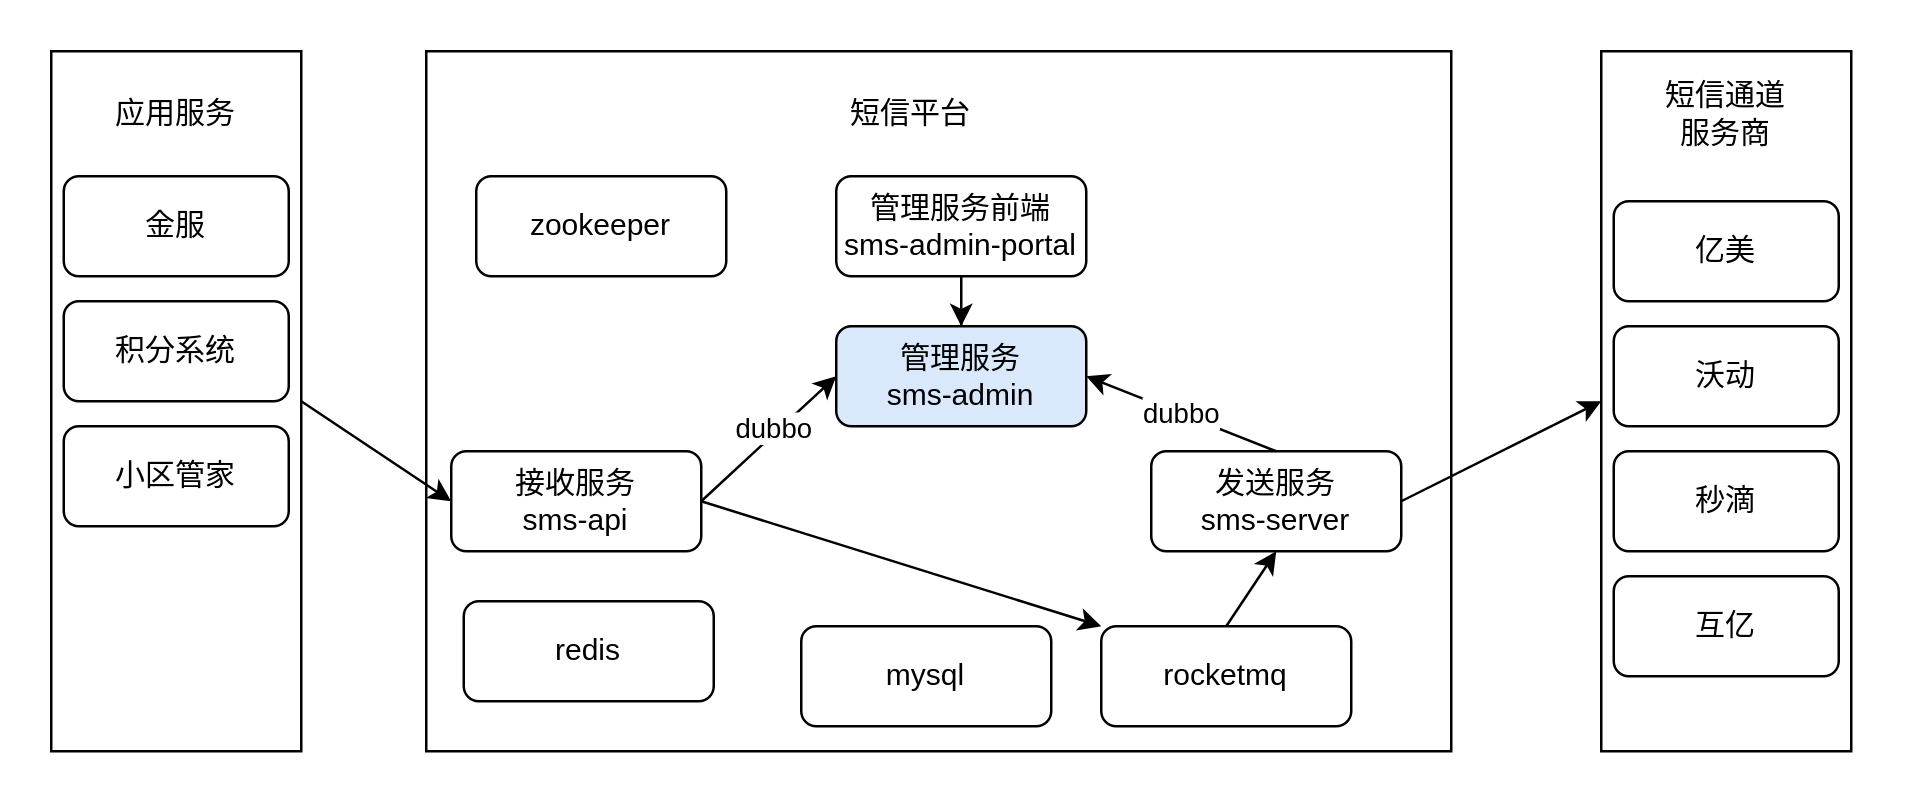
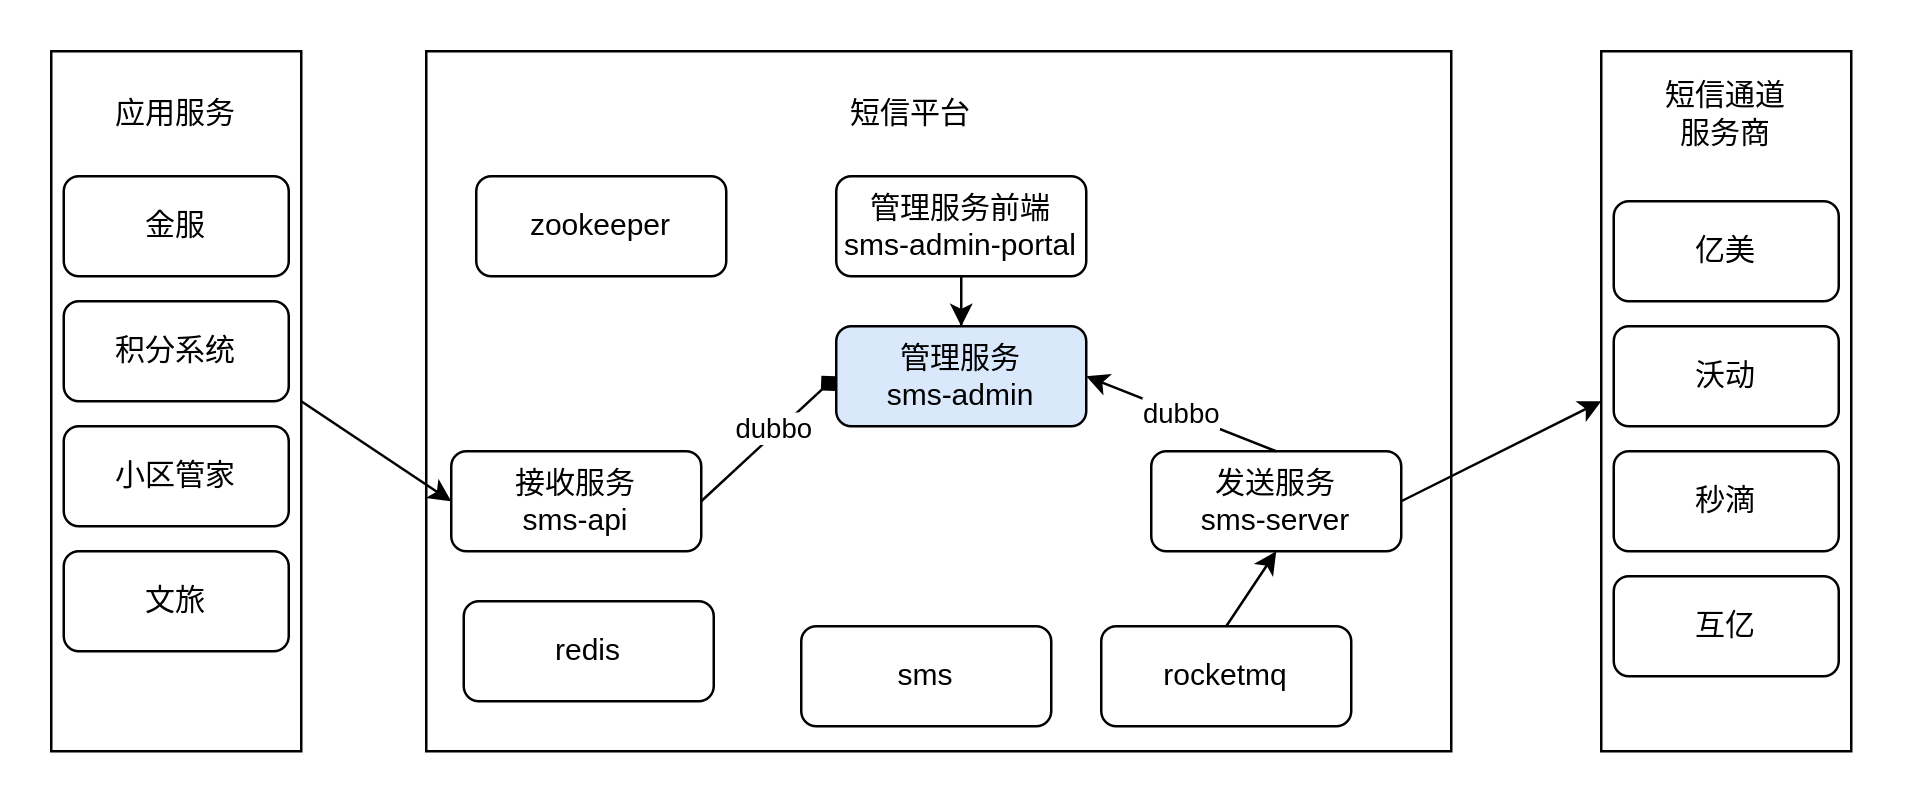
  <mxCell id="0" />
  <mxCell id="1" parent="0" />
  <mxCell id="2" value="&lt;div style=&quot;&quot;&gt;&lt;br&gt;&lt;/div&gt;" style="rounded=0;whiteSpace=wrap;html=1;align=center;" vertex="1" parent="1"><mxGeometry x="20" y="20" width="100" height="280" as="geometry" /></mxCell>
  <mxCell id="3" value="" style="rounded=0;whiteSpace=wrap;html=1;" vertex="1" parent="1"><mxGeometry x="170" y="20" width="410" height="280" as="geometry" /></mxCell>
  <mxCell id="4" value="应用服务" style="text;html=1;strokeColor=none;fillColor=none;align=center;verticalAlign=middle;whiteSpace=wrap;rounded=0;" vertex="1" parent="1"><mxGeometry x="40" y="30" width="60" height="30" as="geometry" /></mxCell>
  <mxCell id="5" value="短信平台" style="text;html=1;strokeColor=none;fillColor=none;align=center;verticalAlign=middle;whiteSpace=wrap;rounded=0;" vertex="1" parent="1"><mxGeometry x="334" y="30" width="60" height="30" as="geometry" /></mxCell>
  <mxCell id="6" value="&lt;div style=&quot;&quot;&gt;&lt;br&gt;&lt;/div&gt;" style="rounded=0;whiteSpace=wrap;html=1;align=center;" vertex="1" parent="1"><mxGeometry x="640" y="20" width="100" height="280" as="geometry" /></mxCell>
  <mxCell id="7" value="短信通道服务商" style="text;html=1;strokeColor=none;fillColor=none;align=center;verticalAlign=middle;whiteSpace=wrap;rounded=0;" vertex="1" parent="1"><mxGeometry x="660" y="30" width="60" height="30" as="geometry" /></mxCell>
  <mxCell id="8" value="金服" style="rounded=1;whiteSpace=wrap;html=1;" vertex="1" parent="1"><mxGeometry x="25" y="70" width="90" height="40" as="geometry" /></mxCell>
  <mxCell id="9" value="积分系统" style="rounded=1;whiteSpace=wrap;html=1;" vertex="1" parent="1"><mxGeometry x="25" y="120" width="90" height="40" as="geometry" /></mxCell>
  <mxCell id="10" value="小区管家" style="rounded=1;whiteSpace=wrap;html=1;" vertex="1" parent="1"><mxGeometry x="25" y="170" width="90" height="40" as="geometry" /></mxCell>
+ <mxCell id="11" value="文旅" style="rounded=1;whiteSpace=wrap;html=1;" vertex="1" parent="1"><mxGeometry x="25" y="220" width="90" height="40" as="geometry" /></mxCell>
  <mxCell id="12" value="接收服务&lt;br&gt;sms-api" style="rounded=1;whiteSpace=wrap;html=1;" vertex="1" parent="1"><mxGeometry x="180" y="180" width="100" height="40" as="geometry" /></mxCell>
  <mxCell id="13" value="发送服务&lt;br&gt;sms-server" style="rounded=1;whiteSpace=wrap;html=1;" vertex="1" parent="1"><mxGeometry x="460" y="180" width="100" height="40" as="geometry" /></mxCell>
  <mxCell id="14" value="管理服务&lt;br&gt;sms-admin" style="rounded=1;whiteSpace=wrap;html=1;fillColor=#dae8fc;" vertex="1" parent="1"><mxGeometry x="334" y="130" width="100" height="40" as="geometry" /></mxCell>
  <mxCell id="15" value="管理服务前端&lt;br&gt;sms-admin-portal" style="rounded=1;whiteSpace=wrap;html=1;" vertex="1" parent="1"><mxGeometry x="334" y="70" width="100" height="40" as="geometry" /></mxCell>
  <mxCell id="16" value="redis" style="rounded=1;whiteSpace=wrap;html=1;" vertex="1" parent="1"><mxGeometry x="185" y="240" width="100" height="40" as="geometry" /></mxCell>
- <mxCell id="17" value="mysql" style="rounded=1;whiteSpace=wrap;html=1;" vertex="1" parent="1"><mxGeometry x="320" y="250" width="100" height="40" as="geometry" /></mxCell>
+ <mxCell id="17" value="sms" style="rounded=1;whiteSpace=wrap;html=1;" vertex="1" parent="1"><mxGeometry x="320" y="250" width="100" height="40" as="geometry" /></mxCell>
  <mxCell id="18" value="rocketmq" style="rounded=1;whiteSpace=wrap;html=1;" vertex="1" parent="1"><mxGeometry x="440" y="250" width="100" height="40" as="geometry" /></mxCell>
  <mxCell id="19" value="zookeeper" style="rounded=1;whiteSpace=wrap;html=1;" vertex="1" parent="1"><mxGeometry x="190" y="70" width="100" height="40" as="geometry" /></mxCell>
  <mxCell id="20" value="亿美" style="rounded=1;whiteSpace=wrap;html=1;" vertex="1" parent="1"><mxGeometry x="645" y="80" width="90" height="40" as="geometry" /></mxCell>
  <mxCell id="21" value="沃动" style="rounded=1;whiteSpace=wrap;html=1;" vertex="1" parent="1"><mxGeometry x="645" y="130" width="90" height="40" as="geometry" /></mxCell>
  <mxCell id="22" value="秒滴" style="rounded=1;whiteSpace=wrap;html=1;" vertex="1" parent="1"><mxGeometry x="645" y="180" width="90" height="40" as="geometry" /></mxCell>
  <mxCell id="23" value="互亿" style="rounded=1;whiteSpace=wrap;html=1;" vertex="1" parent="1"><mxGeometry x="645" y="230" width="90" height="40" as="geometry" /></mxCell>
  <mxCell id="24" value="" style="endArrow=classic;html=1;rounded=0;exitX=1;exitY=0.5;exitDx=0;exitDy=0;entryX=0;entryY=0.5;entryDx=0;entryDy=0;" edge="1" parent="1" source="13" target="6"><mxGeometry width="50" height="50" relative="1" as="geometry"><mxPoint x="720" y="230" as="sourcePoint" /><mxPoint x="770" y="180" as="targetPoint" /></mxGeometry></mxCell>
  <mxCell id="25" value="" style="endArrow=classic;html=1;rounded=0;exitX=1;exitY=0.5;exitDx=0;exitDy=0;entryX=0;entryY=0.5;entryDx=0;entryDy=0;" edge="1" parent="1" source="2" target="12"><mxGeometry width="50" height="50" relative="1" as="geometry"><mxPoint x="290" y="230" as="sourcePoint" /><mxPoint x="340" y="180" as="targetPoint" /></mxGeometry></mxCell>
- <mxCell id="26" value="" style="endArrow=classic;html=1;rounded=0;exitX=1;exitY=0.5;exitDx=0;exitDy=0;entryX=0;entryY=0.5;entryDx=0;entryDy=0;" edge="1" parent="1" source="12" target="14"><mxGeometry width="50" height="50" relative="1" as="geometry"><mxPoint x="290" y="230" as="sourcePoint" /><mxPoint x="340" y="180" as="targetPoint" /></mxGeometry></mxCell>
+ <mxCell id="26" value="" style="endArrow=diamond;html=1;rounded=0;exitX=1;exitY=0.5;exitDx=0;exitDy=0;entryX=0;entryY=0.5;entryDx=0;entryDy=0;" edge="1" parent="1" source="12" target="14"><mxGeometry width="50" height="50" relative="1" as="geometry"><mxPoint x="290" y="230" as="sourcePoint" /><mxPoint x="340" y="180" as="targetPoint" /></mxGeometry></mxCell>
  <mxCell id="27" value="dubbo" style="edgeLabel;html=1;align=center;verticalAlign=middle;resizable=0;points=[];" vertex="1" connectable="0" parent="26"><mxGeometry x="0.114" y="2" relative="1" as="geometry"><mxPoint as="offset" /></mxGeometry></mxCell>
- <mxCell id="28" value="" style="endArrow=classic;html=1;rounded=0;exitX=1;exitY=0.5;exitDx=0;exitDy=0;entryX=0;entryY=0;entryDx=0;entryDy=0;" edge="1" parent="1" source="12" target="18"><mxGeometry width="50" height="50" relative="1" as="geometry"><mxPoint x="290" y="210" as="sourcePoint" /><mxPoint x="349" y="180" as="targetPoint" /></mxGeometry></mxCell>
  <mxCell id="29" value="" style="endArrow=classic;html=1;rounded=0;exitX=0.5;exitY=0;exitDx=0;exitDy=0;" edge="1" parent="1" source="14"><mxGeometry width="50" height="50" relative="1" as="geometry"><mxPoint x="290" y="230" as="sourcePoint" /><mxPoint x="384" y="130" as="targetPoint" /><Array as="points"><mxPoint x="384" y="110" /></Array></mxGeometry></mxCell>
  <mxCell id="30" value="" style="endArrow=classic;html=1;rounded=0;entryX=0.5;entryY=1;entryDx=0;entryDy=0;" edge="1" parent="1" target="13"><mxGeometry width="50" height="50" relative="1" as="geometry"><mxPoint x="490" y="250" as="sourcePoint" /><mxPoint x="540" y="200" as="targetPoint" /></mxGeometry></mxCell>
  <mxCell id="31" value="dubbo" style="endArrow=classic;html=1;rounded=0;entryX=1;entryY=0.5;entryDx=0;entryDy=0;" edge="1" parent="1" target="14"><mxGeometry width="50" height="50" relative="1" as="geometry"><mxPoint x="510" y="180" as="sourcePoint" /><mxPoint x="560" y="130" as="targetPoint" /></mxGeometry></mxCell>
